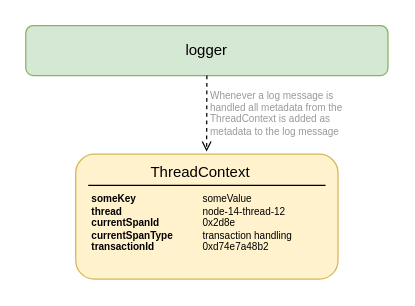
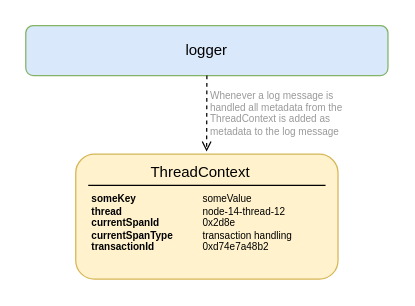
  <mxCell id="0" />
  <mxCell id="1" parent="0" />
- <mxCell id="2" value="logger" style="rounded=1;whiteSpace=wrap;html=1;fillColor=#d5e8d4;strokeColor=#82b366;" parent="1" vertex="1"><mxGeometry x="20" y="20" width="290" height="40" as="geometry" /></mxCell>
+ <mxCell id="2" value="logger" style="rounded=1;whiteSpace=wrap;html=1;fillColor=#dae8fc;strokeColor=#82b366;" parent="1" vertex="1"><mxGeometry x="20" y="20" width="290" height="40" as="geometry" /></mxCell>
  <mxCell id="3" value="" style="endArrow=open;html=1;rounded=0;endFill=0;exitX=0.5;exitY=1;exitDx=0;exitDy=0;entryX=0.58;entryY=-0.071;entryDx=0;entryDy=0;entryPerimeter=0;dashed=1;" parent="1" source="2" target="5" edge="1"><mxGeometry width="50" height="50" relative="1" as="geometry"><mxPoint x="190" y="90" as="sourcePoint" /><mxPoint x="161" y="110" as="targetPoint" /><Array as="points" /></mxGeometry></mxCell>
  <mxCell id="4" value="" style="rounded=1;whiteSpace=wrap;html=1;fillColor=#fff2cc;strokeColor=#d6b656;movable=1;resizable=1;rotatable=1;deletable=1;editable=1;locked=0;connectable=1;" parent="1" vertex="1"><mxGeometry x="60" y="123" width="210" height="100" as="geometry" /></mxCell>
  <mxCell id="5" value="ThreadContext" style="text;html=1;strokeColor=none;fillColor=none;align=center;verticalAlign=middle;whiteSpace=wrap;rounded=0;" parent="1" vertex="1"><mxGeometry x="130" y="123" width="60" height="30" as="geometry" /></mxCell>
  <mxCell id="6" value="&lt;span style=&quot;font-size: 8px;&quot;&gt;&lt;b&gt;someKey&lt;/b&gt;&lt;/span&gt;&lt;span style=&quot;white-space: pre; font-size: 8px;&quot;&gt;&#09;&lt;span style=&quot;white-space: pre; font-size: 8px;&quot;&gt;&#09;&lt;span style=&quot;white-space: pre;&quot;&gt;&#09;&lt;/span&gt;&lt;span style=&quot;white-space: pre; font-size: 8px;&quot;&gt;someValue&lt;br style=&quot;font-size: 8px;&quot;&gt;&lt;span style=&quot;font-size: 8px;&quot;&gt;&lt;b&gt;thread&lt;/b&gt;&lt;/span&gt;&lt;span style=&quot;white-space: pre; font-size: 8px;&quot;&gt;&#09;&lt;span style=&quot;white-space: pre; font-size: 8px;&quot;&gt;&#09;&lt;span style=&quot;white-space: pre; font-size: 8px;&quot;&gt;&#09;&lt;span style=&quot;white-space: pre;&quot;&gt;&#09;&lt;/span&gt;node-14-thread-12&lt;br style=&quot;font-size: 8px;&quot;&gt;&lt;/span&gt;&lt;/span&gt;&lt;/span&gt;&lt;span style=&quot;font-size: 8px;&quot;&gt;&lt;b&gt;currentSpanId&lt;/b&gt;&lt;/span&gt;&lt;span style=&quot;white-space: pre; font-size: 8px;&quot;&gt;&#09;&lt;span style=&quot;white-space: pre; font-size: 8px;&quot;&gt;&#09;0x2d8e&lt;br style=&quot;font-size: 8px;&quot;&gt;&lt;/span&gt;&lt;/span&gt;&lt;span style=&quot;font-size: 8px;&quot;&gt;&lt;b&gt;currentSpanType&lt;/b&gt;&lt;/span&gt;&lt;span style=&quot;white-space: pre; font-size: 8px;&quot;&gt;&#09;&lt;span style=&quot;white-space: pre; font-size: 8px;&quot;&gt;&#09;transaction handling&lt;br style=&quot;font-size: 8px;&quot;&gt;&lt;/span&gt;&lt;/span&gt;&lt;span style=&quot;font-size: 8px;&quot;&gt;&lt;b&gt;transactionId&lt;/b&gt;&lt;/span&gt;&lt;span style=&quot;white-space: pre; font-size: 8px;&quot;&gt;&#09;&lt;span style=&quot;white-space: pre; font-size: 8px;&quot;&gt;&#09;&lt;span style=&quot;white-space: pre;&quot;&gt;&#09;&lt;/span&gt;0xd74e7a48b2&lt;/span&gt;&lt;/span&gt;&lt;br style=&quot;font-size: 8px;&quot;&gt;&lt;/span&gt;&lt;/span&gt;&lt;/span&gt;" style="text;html=1;strokeColor=none;fillColor=none;align=left;verticalAlign=top;whiteSpace=wrap;rounded=0;fontSize=8;" parent="1" vertex="1"><mxGeometry x="71" y="148" width="189" height="75" as="geometry" /></mxCell>
  <mxCell id="7" value="" style="endArrow=none;html=1;rounded=0;" parent="1" edge="1"><mxGeometry width="50" height="50" relative="1" as="geometry"><mxPoint x="70" y="148" as="sourcePoint" /><mxPoint x="260" y="148" as="targetPoint" /></mxGeometry></mxCell>
  <mxCell id="8" value="Whenever a log message is handled all metadata from the ThreadContext is added as metadata to the log message" style="text;html=1;strokeColor=none;fillColor=none;align=left;verticalAlign=top;whiteSpace=wrap;rounded=0;fontSize=8;fontColor=#999999;" parent="1" vertex="1"><mxGeometry x="166" y="65" width="124" height="30" as="geometry" /></mxCell>
